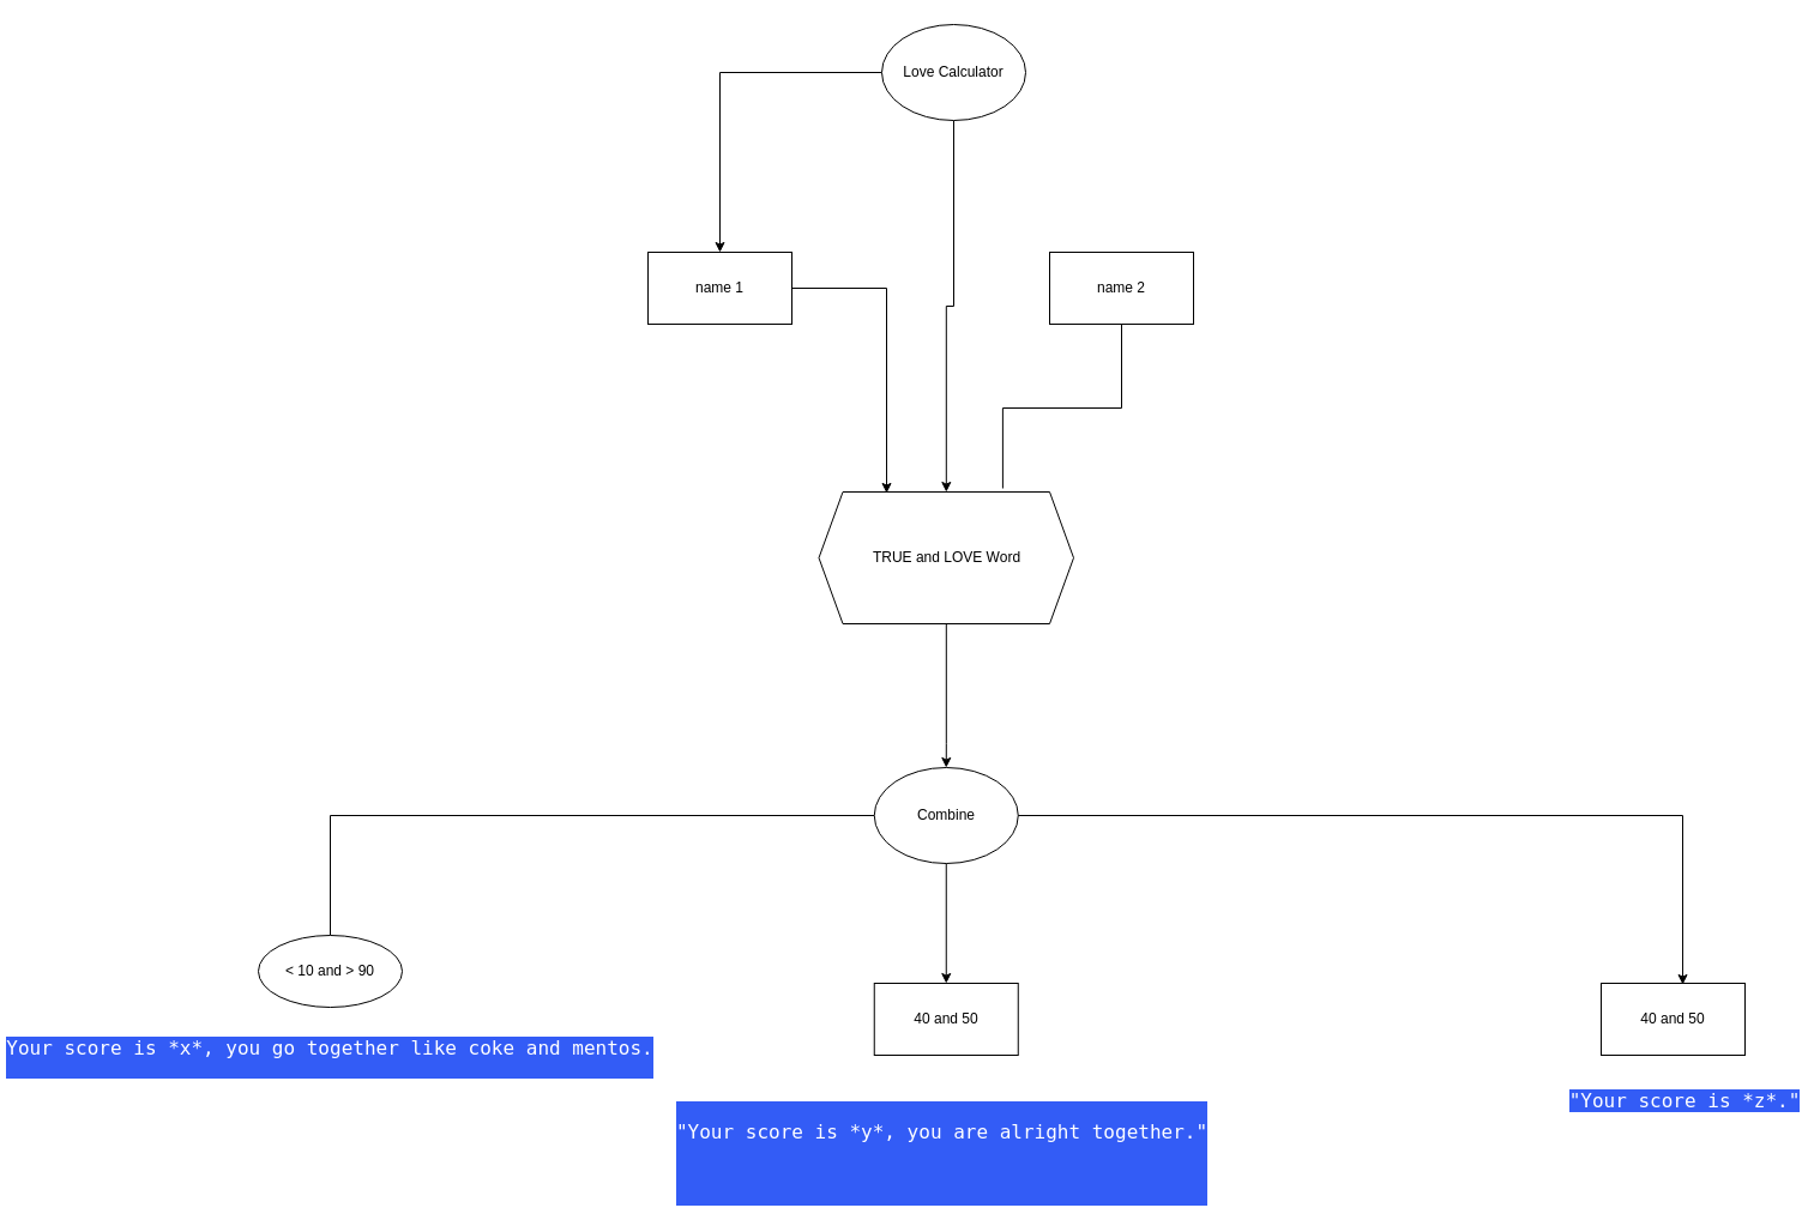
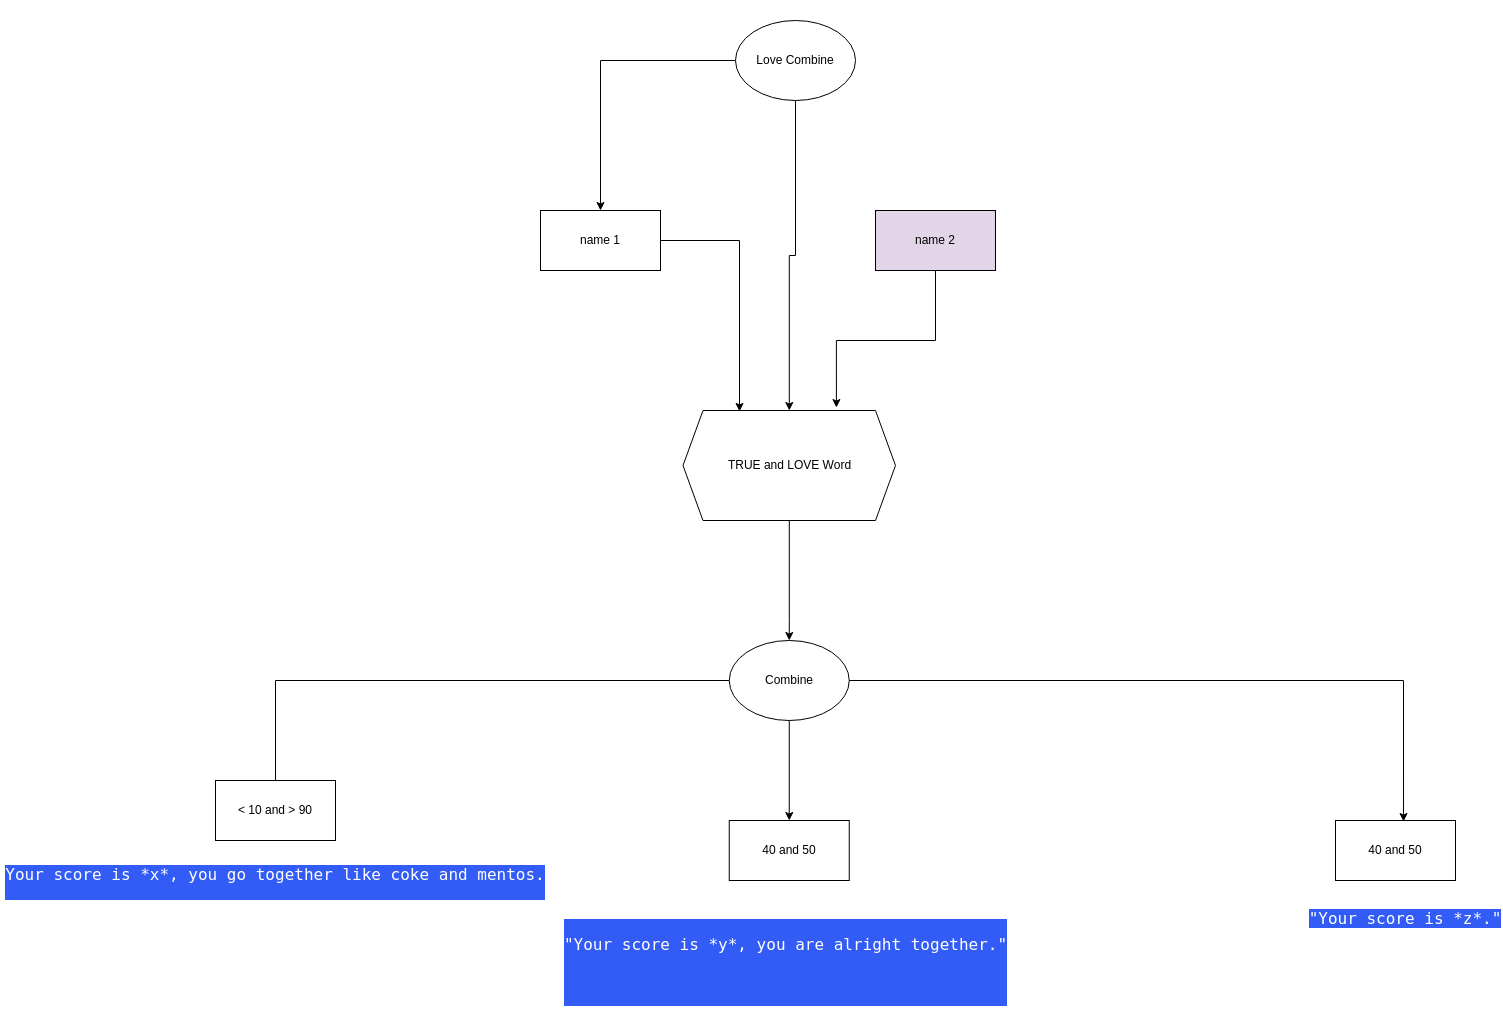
  <mxCell id="0" />
  <mxCell id="1" parent="0" />
  <mxCell id="2" style="edgeStyle=orthogonalEdgeStyle;rounded=0;orthogonalLoop=1;jettySize=auto;html=1;" edge="1" parent="1" source="4" target="5"><mxGeometry relative="1" as="geometry" /></mxCell>
  <mxCell id="3" style="edgeStyle=orthogonalEdgeStyle;rounded=0;orthogonalLoop=1;jettySize=auto;html=1;" edge="1" parent="1" source="4" target="8"><mxGeometry relative="1" as="geometry" /></mxCell>
- <mxCell id="4" value="Love Calculator" style="ellipse;whiteSpace=wrap;html=1;" vertex="1" parent="1"><mxGeometry x="735" y="20" width="120" height="80" as="geometry" /></mxCell>
+ <mxCell id="4" value="Love Combine" style="ellipse;whiteSpace=wrap;html=1;" vertex="1" parent="1"><mxGeometry x="735" y="20" width="120" height="80" as="geometry" /></mxCell>
  <mxCell id="5" value="name 1" style="rounded=0;whiteSpace=wrap;html=1;" vertex="1" parent="1"><mxGeometry x="540" y="210" width="120" height="60" as="geometry" /></mxCell>
- <mxCell id="6" value="name 2" style="rounded=0;whiteSpace=wrap;html=1;" vertex="1" parent="1"><mxGeometry x="875" y="210" width="120" height="60" as="geometry" /></mxCell>
+ <mxCell id="6" value="name 2" style="rounded=0;whiteSpace=wrap;html=1;fillColor=#e1d5e7;" vertex="1" parent="1"><mxGeometry x="875" y="210" width="120" height="60" as="geometry" /></mxCell>
  <mxCell id="7" style="edgeStyle=orthogonalEdgeStyle;rounded=0;orthogonalLoop=1;jettySize=auto;html=1;entryX=0.5;entryY=0;entryDx=0;entryDy=0;" edge="1" parent="1" source="8" target="13"><mxGeometry relative="1" as="geometry"><mxPoint x="788.75" y="610" as="targetPoint" /><Array as="points"><mxPoint x="789" y="620" /></Array></mxGeometry></mxCell>
  <mxCell id="8" value="TRUE and LOVE Word" style="shape=hexagon;perimeter=hexagonPerimeter2;whiteSpace=wrap;html=1;fixedSize=1;" vertex="1" parent="1"><mxGeometry x="682.5" y="410" width="212.5" height="110" as="geometry" /></mxCell>
- <mxCell id="9" style="edgeStyle=orthogonalEdgeStyle;rounded=0;orthogonalLoop=1;jettySize=auto;html=1;entryX=0.722;entryY=-0.027;entryDx=0;entryDy=0;entryPerimeter=0;endArrow=none;" edge="1" parent="1" source="6" target="8"><mxGeometry relative="1" as="geometry" /></mxCell>
+ <mxCell id="9" style="edgeStyle=orthogonalEdgeStyle;rounded=0;orthogonalLoop=1;jettySize=auto;html=1;entryX=0.722;entryY=-0.027;entryDx=0;entryDy=0;entryPerimeter=0;" edge="1" parent="1" source="6" target="8"><mxGeometry relative="1" as="geometry" /></mxCell>
  <mxCell id="10" style="edgeStyle=orthogonalEdgeStyle;rounded=0;orthogonalLoop=1;jettySize=auto;html=1;entryX=0.266;entryY=0.009;entryDx=0;entryDy=0;entryPerimeter=0;" edge="1" parent="1" source="5" target="8"><mxGeometry relative="1" as="geometry" /></mxCell>
  <mxCell id="11" style="edgeStyle=orthogonalEdgeStyle;rounded=0;orthogonalLoop=1;jettySize=auto;html=1;entryX=0.5;entryY=0;entryDx=0;entryDy=0;" edge="1" parent="1" source="13" target="15"><mxGeometry relative="1" as="geometry" /></mxCell>
  <mxCell id="12" style="edgeStyle=orthogonalEdgeStyle;rounded=0;orthogonalLoop=1;jettySize=auto;html=1;endArrow=none;" edge="1" parent="1" source="13" target="14"><mxGeometry relative="1" as="geometry" /></mxCell>
  <mxCell id="13" value="Combine" style="ellipse;whiteSpace=wrap;html=1;" vertex="1" parent="1"><mxGeometry x="728.75" y="640" width="120" height="80" as="geometry" /></mxCell>
- <mxCell id="14" value="&amp;lt; 10 and &amp;gt; 90" style="ellipse;whiteSpace=wrap;html=1;" vertex="1" parent="1"><mxGeometry x="215" y="780" width="120" height="60" as="geometry" /></mxCell>
+ <mxCell id="14" value="&amp;lt; 10 and &amp;gt; 90" style="rounded=0;whiteSpace=wrap;html=1;" vertex="1" parent="1"><mxGeometry x="215" y="780" width="120" height="60" as="geometry" /></mxCell>
  <mxCell id="15" value="40 and 50" style="rounded=0;whiteSpace=wrap;html=1;" vertex="1" parent="1"><mxGeometry x="728.75" y="820" width="120" height="60" as="geometry" /></mxCell>
  <mxCell id="16" value="40 and 50" style="rounded=0;whiteSpace=wrap;html=1;" vertex="1" parent="1"><mxGeometry x="1335" y="820" width="120" height="60" as="geometry" /></mxCell>
  <mxCell id="17" style="edgeStyle=orthogonalEdgeStyle;rounded=0;orthogonalLoop=1;jettySize=auto;html=1;entryX=0.567;entryY=0.017;entryDx=0;entryDy=0;entryPerimeter=0;" edge="1" parent="1" source="13" target="16"><mxGeometry relative="1" as="geometry" /></mxCell>
  <mxCell id="18" value="&lt;pre style=&quot;color: rgb(255, 255, 255); line-height: inherit; --typography-color: white; overflow: auto; margin-top: 0px; font-size: 16px; text-align: start; background-color: rgb(51, 92, 246);&quot;&gt;&lt;pre style=&quot;line-height: inherit; --typography-color: white; overflow: auto; margin-top: 0px;&quot;&gt;&lt;code style=&quot;line-height: inherit; --typography-color: white; overflow-wrap: break-word; overflow-x: scroll;&quot;&gt;Your score is *x*, you go together like coke and mentos.&lt;/code&gt;&lt;/pre&gt;&lt;/pre&gt;" style="text;strokeColor=none;align=center;fillColor=none;html=1;verticalAlign=middle;whiteSpace=wrap;rounded=0;" vertex="1" parent="1"><mxGeometry x="20" y="880" width="510" height="20" as="geometry" /></mxCell>
  <mxCell id="19" value="&lt;pre style=&quot;color: rgb(255, 255, 255); line-height: inherit; --typography-color: white; overflow: auto; margin-top: 0px; font-size: 16px; text-align: start; background-color: rgb(51, 92, 246);&quot;&gt;&lt;pre style=&quot;line-height: inherit; --typography-color: white; overflow: auto; margin-top: 0px;&quot;&gt;&lt;pre style=&quot;line-height: inherit; --typography-color: white; overflow: auto;&quot;&gt;&lt;code style=&quot;line-height: inherit; --typography-color: white; overflow-wrap: break-word; overflow-x: scroll;&quot;&gt;&quot;Your score is *y*, you are alright together.&quot;&lt;br/&gt;&lt;/code&gt;&lt;/pre&gt;&lt;div&gt;&lt;code style=&quot;line-height: inherit; --typography-color: white; overflow-wrap: break-word; overflow-x: scroll;&quot;&gt;&lt;br&gt;&lt;/code&gt;&lt;/div&gt;&lt;/pre&gt;&lt;/pre&gt;" style="text;strokeColor=none;align=center;fillColor=none;html=1;verticalAlign=middle;whiteSpace=wrap;rounded=0;" vertex="1" parent="1"><mxGeometry x="615" y="960" width="341.25" height="20" as="geometry" /></mxCell>
  <mxCell id="20" value="&lt;pre style=&quot;color: rgb(255, 255, 255); line-height: inherit; --typography-color: white; overflow: auto; font-size: 16px; text-align: start; background-color: rgb(51, 92, 246);&quot;&gt;&lt;code style=&quot;line-height: inherit; --typography-color: white; overflow-wrap: break-word; overflow-x: scroll;&quot;&gt;&quot;Your score is *z*.&quot;&lt;br/&gt;&lt;/code&gt;&lt;/pre&gt;&lt;div&gt;&lt;code style=&quot;line-height: inherit; --typography-color: white; overflow-wrap: break-word; overflow-x: scroll;&quot;&gt;&lt;br&gt;&lt;/code&gt;&lt;/div&gt;" style="text;strokeColor=none;align=center;fillColor=none;html=1;verticalAlign=middle;whiteSpace=wrap;rounded=0;" vertex="1" parent="1"><mxGeometry x="1375" y="910" width="60" height="30" as="geometry" /></mxCell>
